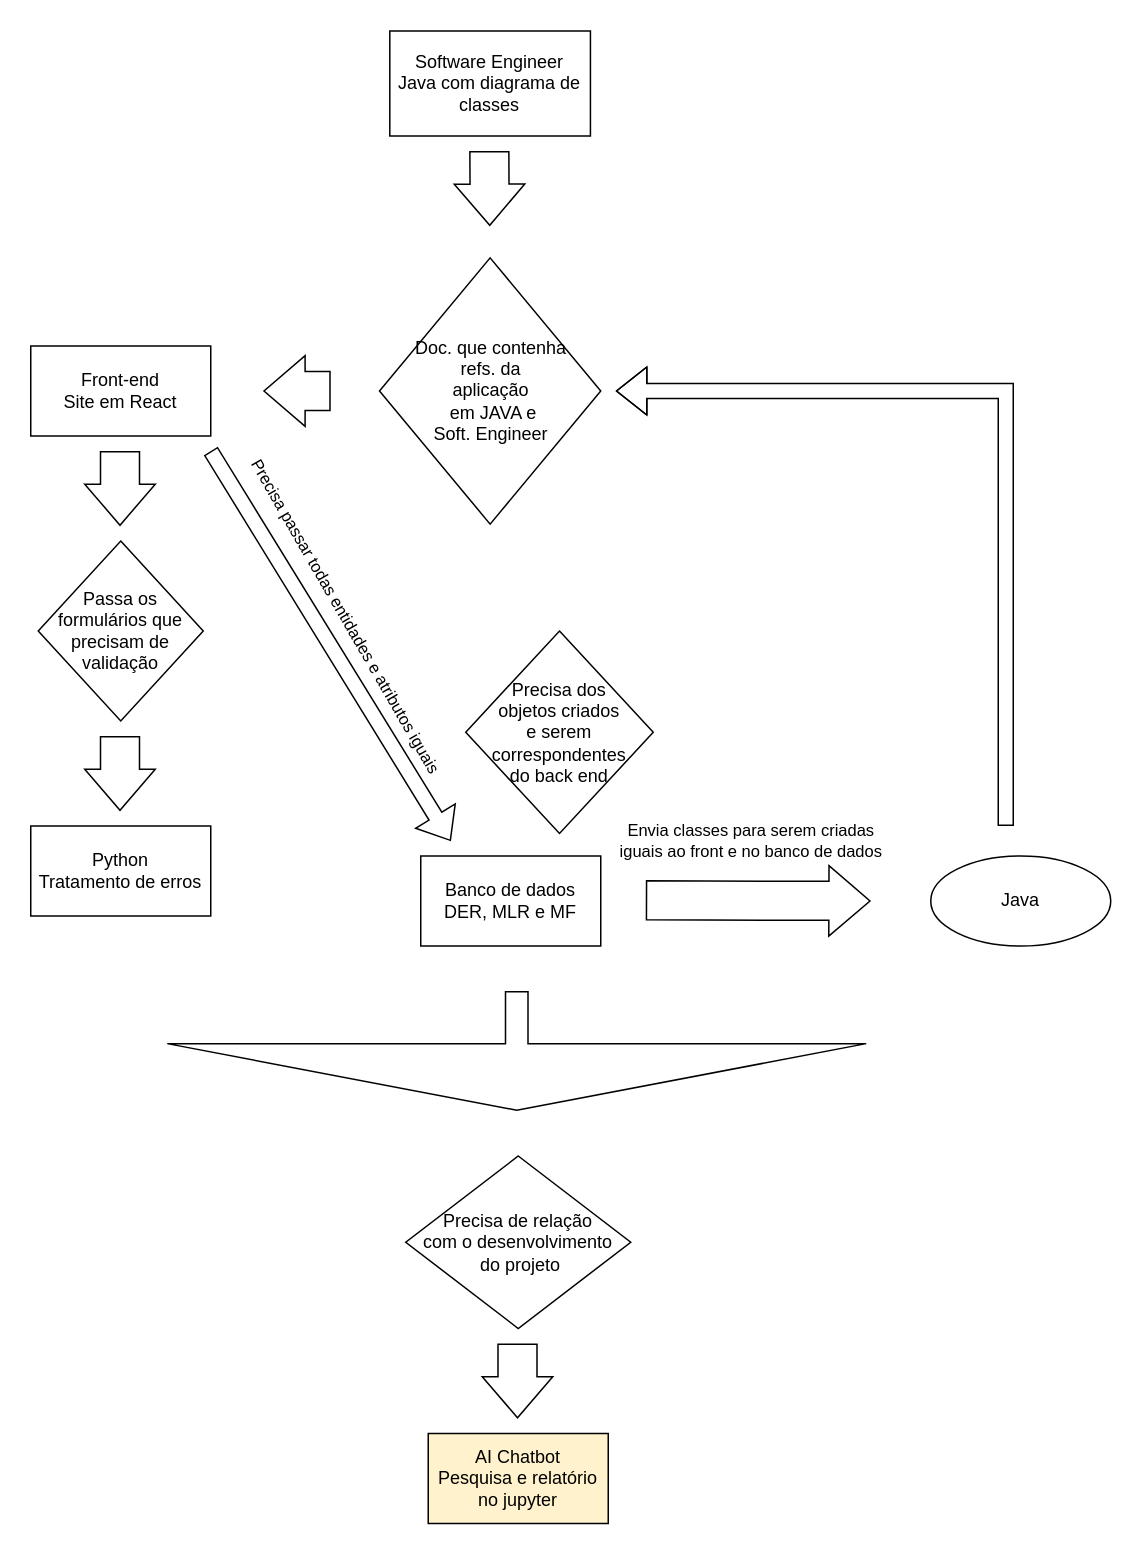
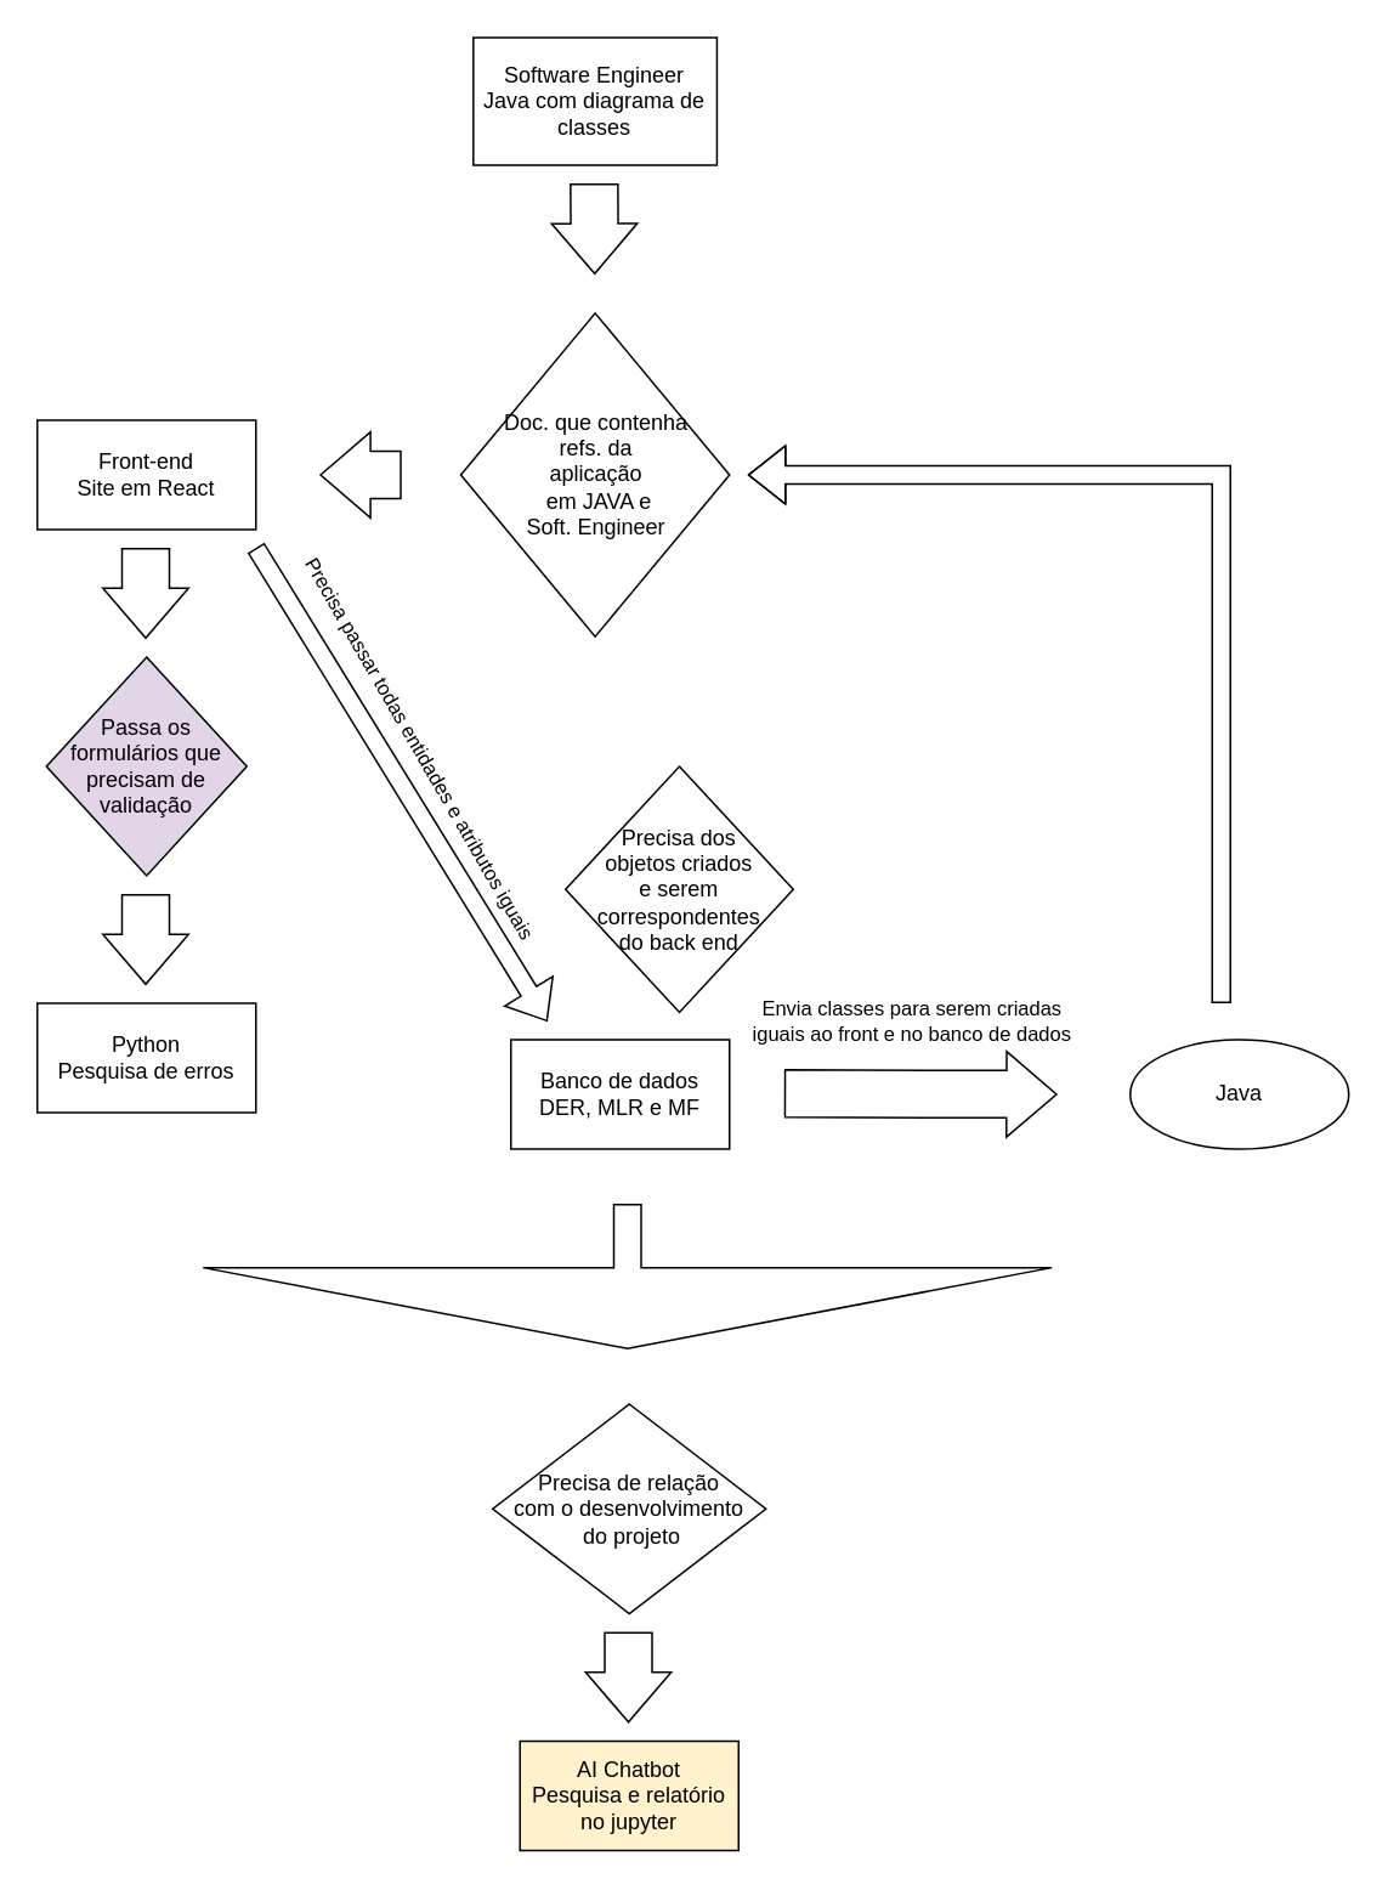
  <mxCell id="0" />
  <mxCell id="1" parent="0" />
  <mxCell id="2" value="Front-end&lt;br&gt;Site em React" style="rounded=0;whiteSpace=wrap;html=1;" vertex="1" parent="1"><mxGeometry x="20" y="230" width="120" height="60" as="geometry" /></mxCell>
- <mxCell id="3" value="Python&lt;br&gt;Tratamento de erros" style="rounded=0;whiteSpace=wrap;html=1;" vertex="1" parent="1"><mxGeometry x="20" y="550" width="120" height="60" as="geometry" /></mxCell>
+ <mxCell id="3" value="Python&lt;br&gt;Pesquisa de erros" style="rounded=0;whiteSpace=wrap;html=1;" vertex="1" parent="1"><mxGeometry x="20" y="550" width="120" height="60" as="geometry" /></mxCell>
  <mxCell id="4" value="Banco de dados&lt;br&gt;DER, MLR e MF" style="rounded=0;whiteSpace=wrap;html=1;" vertex="1" parent="1"><mxGeometry x="280" y="570" width="120" height="60" as="geometry" /></mxCell>
- <mxCell id="5" value="Passa os formulários que precisam de validação" style="rhombus;whiteSpace=wrap;html=1;" vertex="1" parent="1"><mxGeometry x="25" y="360" width="110" height="120" as="geometry" /></mxCell>
+ <mxCell id="5" value="Passa os formulários que precisam de validação" style="rhombus;whiteSpace=wrap;html=1;fillColor=#e1d5e7;" vertex="1" parent="1"><mxGeometry x="25" y="360" width="110" height="120" as="geometry" /></mxCell>
  <mxCell id="6" value="" style="shape=flexArrow;endArrow=classic;html=1;rounded=0;width=26;endSize=8.8;" edge="1" parent="1"><mxGeometry width="50" height="50" relative="1" as="geometry"><mxPoint x="79.5" y="490" as="sourcePoint" /><mxPoint x="79.5" y="540" as="targetPoint" /></mxGeometry></mxCell>
  <mxCell id="7" value="" style="shape=flexArrow;endArrow=classic;html=1;rounded=0;width=26;endSize=8.8;" edge="1" parent="1"><mxGeometry width="50" height="50" relative="1" as="geometry"><mxPoint x="79.5" y="300" as="sourcePoint" /><mxPoint x="79.5" y="350" as="targetPoint" /></mxGeometry></mxCell>
  <mxCell id="8" value="" style="shape=flexArrow;endArrow=classic;html=1;rounded=0;width=26;endSize=8.8;" edge="1" parent="1"><mxGeometry width="50" height="50" relative="1" as="geometry"><mxPoint x="430" y="599.5" as="sourcePoint" /><mxPoint x="580" y="600" as="targetPoint" /></mxGeometry></mxCell>
  <mxCell id="9" value="Envia classes para serem criadas &lt;br&gt;iguais ao front e no banco de dados&lt;br&gt;" style="edgeLabel;html=1;align=center;verticalAlign=middle;resizable=0;points=[];" vertex="1" connectable="0" parent="8"><mxGeometry x="-0.256" relative="1" as="geometry"><mxPoint x="14" y="-40" as="offset" /></mxGeometry></mxCell>
  <mxCell id="10" value="Precisa dos&lt;br&gt;objetos criados &lt;br&gt;e serem correspondentes &lt;br&gt;do back end" style="rhombus;whiteSpace=wrap;html=1;" vertex="1" parent="1"><mxGeometry x="310" y="420" width="125" height="135" as="geometry" /></mxCell>
  <mxCell id="11" value="AI Chatbot&lt;br&gt;Pesquisa e relatório no jupyter" style="rounded=0;whiteSpace=wrap;html=1;fillColor=#fff2cc;" vertex="1" parent="1"><mxGeometry x="285" y="955" width="120" height="60" as="geometry" /></mxCell>
  <mxCell id="12" value="" style="shape=flexArrow;endArrow=classic;html=1;rounded=0;width=26;endSize=8.8;" edge="1" parent="1"><mxGeometry width="50" height="50" relative="1" as="geometry"><mxPoint x="344.5" y="895" as="sourcePoint" /><mxPoint x="344.5" y="945" as="targetPoint" /></mxGeometry></mxCell>
  <mxCell id="13" value="Precisa de relação &lt;br&gt;com o desenvolvimento&lt;br&gt;&amp;nbsp;do projeto" style="rhombus;whiteSpace=wrap;html=1;" vertex="1" parent="1"><mxGeometry x="270" y="770" width="150" height="115" as="geometry" /></mxCell>
  <mxCell id="14" value="" style="shape=flexArrow;endArrow=classic;html=1;rounded=0;width=26;endSize=8.8;" edge="1" parent="1"><mxGeometry width="50" height="50" relative="1" as="geometry"><mxPoint x="220" y="260" as="sourcePoint" /><mxPoint x="175" y="260" as="targetPoint" /></mxGeometry></mxCell>
  <mxCell id="15" value="Doc. que contenha &lt;br&gt;refs. da &lt;br&gt;aplicação&lt;br&gt;&amp;nbsp;em JAVA e &lt;br&gt;Soft. Engineer&lt;br&gt;" style="rhombus;whiteSpace=wrap;html=1;" vertex="1" parent="1"><mxGeometry x="252.5" y="171.25" width="147.5" height="177.5" as="geometry" /></mxCell>
  <mxCell id="16" value="Java" style="ellipse;whiteSpace=wrap;html=1;" vertex="1" parent="1"><mxGeometry x="620" y="570" width="120" height="60" as="geometry" /></mxCell>
  <mxCell id="17" value="" style="shape=flexArrow;endArrow=classic;html=1;rounded=0;" edge="1" parent="1"><mxGeometry width="50" height="50" relative="1" as="geometry"><mxPoint x="140" y="300" as="sourcePoint" /><mxPoint x="300" y="560" as="targetPoint" /></mxGeometry></mxCell>
  <mxCell id="18" value="Precisa passar todas entidades e atributos iguais" style="edgeLabel;html=1;align=center;verticalAlign=middle;resizable=0;points=[];rotation=60;" vertex="1" connectable="0" parent="17"><mxGeometry x="-0.093" y="2" relative="1" as="geometry"><mxPoint x="16" y="-7" as="offset" /></mxGeometry></mxCell>
  <mxCell id="19" value="" style="shape=flexArrow;endArrow=classic;html=1;rounded=0;endWidth=21;endSize=6.4;" edge="1" parent="1"><mxGeometry width="50" height="50" relative="1" as="geometry"><mxPoint x="670" y="550" as="sourcePoint" /><mxPoint x="410" y="260" as="targetPoint" /><Array as="points"><mxPoint x="670" y="260" /></Array></mxGeometry></mxCell>
  <mxCell id="20" value="" style="shape=flexArrow;endArrow=classic;html=1;rounded=0;width=15;endSize=14.47;endWidth=450;" edge="1" parent="1"><mxGeometry width="50" height="50" relative="1" as="geometry"><mxPoint x="344" y="660" as="sourcePoint" /><mxPoint x="344" y="740" as="targetPoint" /></mxGeometry></mxCell>
  <mxCell id="21" value="Software Engineer&lt;br&gt;Java com diagrama de classes" style="rounded=0;whiteSpace=wrap;html=1;" vertex="1" parent="1"><mxGeometry x="259.37" y="20" width="133.75" height="70" as="geometry" /></mxCell>
  <mxCell id="22" value="" style="shape=flexArrow;endArrow=classic;html=1;rounded=0;width=26;endSize=8.8;" edge="1" parent="1"><mxGeometry width="50" height="50" relative="1" as="geometry"><mxPoint x="325.74" y="100" as="sourcePoint" /><mxPoint x="326" y="150" as="targetPoint" /></mxGeometry></mxCell>
